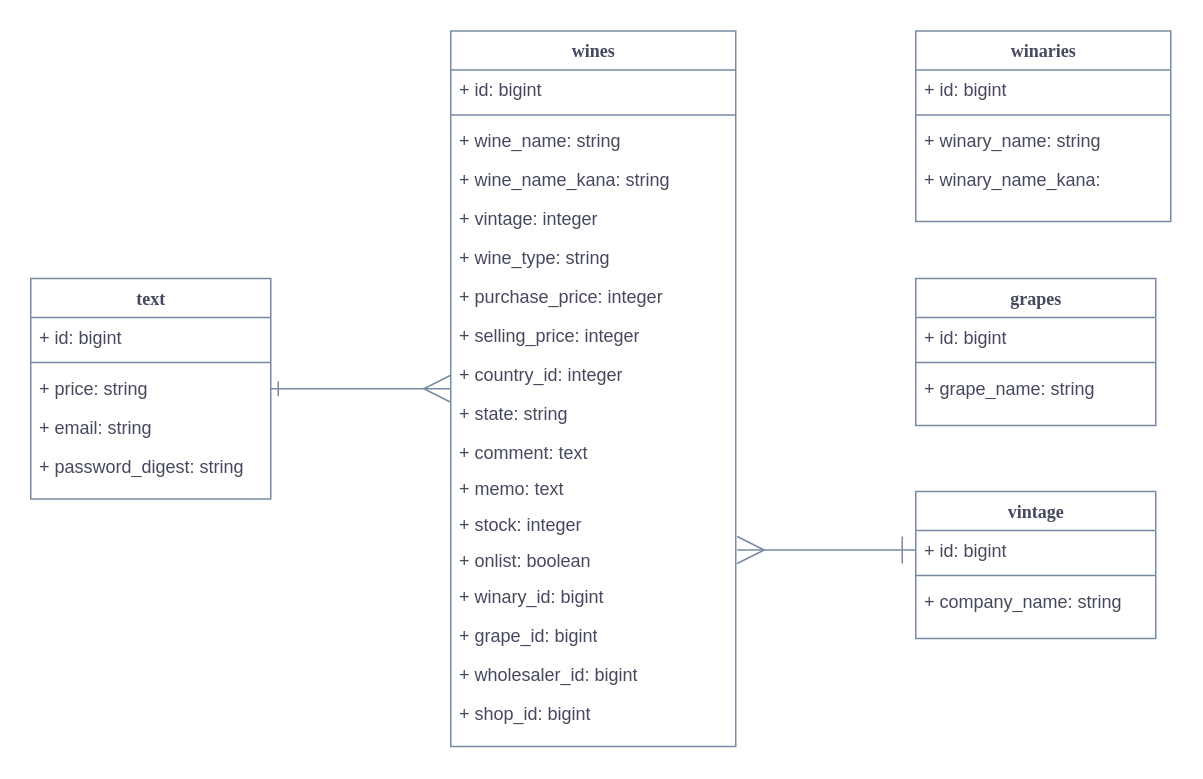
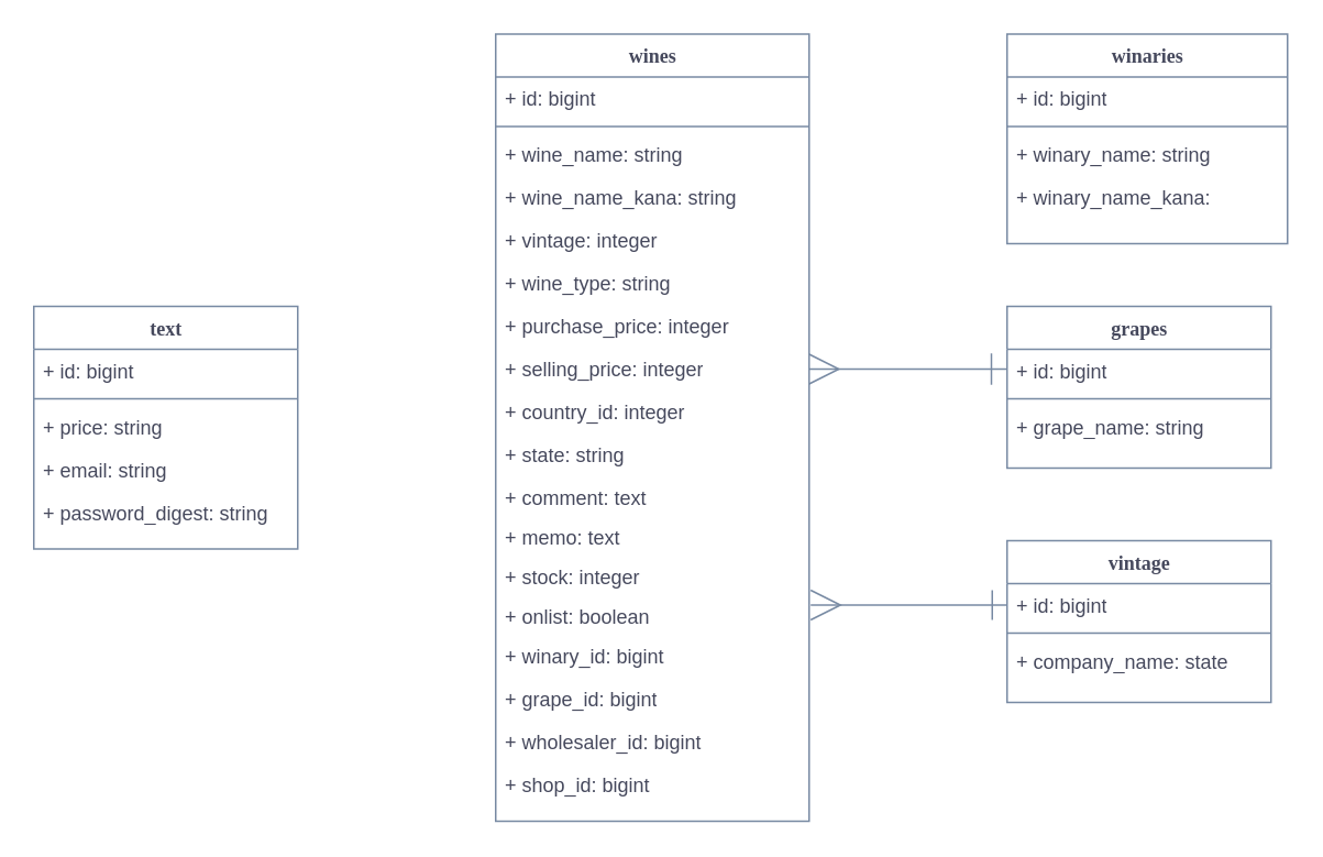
  <mxCell id="0" />
  <mxCell id="1" parent="0" />
  <mxCell id="2" value="text" style="swimlane;html=1;fontStyle=1;align=center;verticalAlign=top;childLayout=stackLayout;horizontal=1;startSize=26;horizontalStack=0;resizeParent=1;resizeLast=0;collapsible=1;marginBottom=0;swimlaneFillColor=#ffffff;rounded=0;shadow=0;comic=0;labelBackgroundColor=none;strokeWidth=1;fillColor=none;fontFamily=Verdana;fontSize=12;strokeColor=#788AA3;fontColor=#46495D;" parent="1" vertex="1"><mxGeometry x="20" y="185" width="160" height="147" as="geometry" /></mxCell>
  <mxCell id="3" value="+ id: bigint&amp;nbsp;" style="text;html=1;strokeColor=none;fillColor=none;align=left;verticalAlign=top;spacingLeft=4;spacingRight=4;whiteSpace=wrap;overflow=hidden;rotatable=0;points=[[0,0.5],[1,0.5]];portConstraint=eastwest;fontColor=#46495D;" parent="2" vertex="1"><mxGeometry y="26" width="160" height="26" as="geometry" /></mxCell>
  <mxCell id="4" value="" style="line;html=1;strokeWidth=1;fillColor=none;align=left;verticalAlign=middle;spacingTop=-1;spacingLeft=3;spacingRight=3;rotatable=0;labelPosition=right;points=[];portConstraint=eastwest;strokeColor=#788AA3;fontColor=#46495D;" parent="2" vertex="1"><mxGeometry y="52" width="160" height="8" as="geometry" /></mxCell>
  <mxCell id="5" value="+ price: string" style="text;html=1;strokeColor=none;fillColor=none;align=left;verticalAlign=top;spacingLeft=4;spacingRight=4;whiteSpace=wrap;overflow=hidden;rotatable=0;points=[[0,0.5],[1,0.5]];portConstraint=eastwest;fontColor=#46495D;" parent="2" vertex="1"><mxGeometry y="60" width="160" height="26" as="geometry" /></mxCell>
  <mxCell id="6" value="+ email: string" style="text;html=1;strokeColor=none;fillColor=none;align=left;verticalAlign=top;spacingLeft=4;spacingRight=4;whiteSpace=wrap;overflow=hidden;rotatable=0;points=[[0,0.5],[1,0.5]];portConstraint=eastwest;fontColor=#46495D;" parent="2" vertex="1"><mxGeometry y="86" width="160" height="26" as="geometry" /></mxCell>
  <mxCell id="7" value="+ password_digest: string" style="text;html=1;strokeColor=none;fillColor=none;align=left;verticalAlign=top;spacingLeft=4;spacingRight=4;whiteSpace=wrap;overflow=hidden;rotatable=0;points=[[0,0.5],[1,0.5]];portConstraint=eastwest;fontColor=#46495D;" parent="2" vertex="1"><mxGeometry y="112" width="160" height="26" as="geometry" /></mxCell>
  <mxCell id="8" value="wines" style="swimlane;html=1;fontStyle=1;align=center;verticalAlign=top;childLayout=stackLayout;horizontal=1;startSize=26;horizontalStack=0;resizeParent=1;resizeLast=0;collapsible=1;marginBottom=0;swimlaneFillColor=#ffffff;rounded=0;shadow=0;comic=0;labelBackgroundColor=none;strokeWidth=1;fillColor=none;fontFamily=Verdana;fontSize=12;strokeColor=#788AA3;fontColor=#46495D;" parent="1" vertex="1"><mxGeometry x="300" y="20" width="190" height="477" as="geometry" /></mxCell>
  <mxCell id="9" value="+ id: bigint&amp;nbsp;" style="text;html=1;strokeColor=none;fillColor=none;align=left;verticalAlign=top;spacingLeft=4;spacingRight=4;whiteSpace=wrap;overflow=hidden;rotatable=0;points=[[0,0.5],[1,0.5]];portConstraint=eastwest;fontColor=#46495D;" parent="8" vertex="1"><mxGeometry y="26" width="190" height="26" as="geometry" /></mxCell>
  <mxCell id="10" value="" style="line;html=1;strokeWidth=1;fillColor=none;align=left;verticalAlign=middle;spacingTop=-1;spacingLeft=3;spacingRight=3;rotatable=0;labelPosition=right;points=[];portConstraint=eastwest;strokeColor=#788AA3;fontColor=#46495D;" parent="8" vertex="1"><mxGeometry y="52" width="190" height="8" as="geometry" /></mxCell>
  <mxCell id="11" value="+ wine_name: string&amp;nbsp;" style="text;html=1;strokeColor=none;fillColor=none;align=left;verticalAlign=top;spacingLeft=4;spacingRight=4;whiteSpace=wrap;overflow=hidden;rotatable=0;points=[[0,0.5],[1,0.5]];portConstraint=eastwest;fontColor=#46495D;" parent="8" vertex="1"><mxGeometry y="60" width="190" height="26" as="geometry" /></mxCell>
  <mxCell id="12" value="+ wine_name_kana: string&amp;nbsp;" style="text;html=1;strokeColor=none;fillColor=none;align=left;verticalAlign=top;spacingLeft=4;spacingRight=4;whiteSpace=wrap;overflow=hidden;rotatable=0;points=[[0,0.5],[1,0.5]];portConstraint=eastwest;fontColor=#46495D;" parent="8" vertex="1"><mxGeometry y="86" width="190" height="26" as="geometry" /></mxCell>
  <mxCell id="13" value="+ vintage: integer&amp;nbsp;" style="text;html=1;strokeColor=none;fillColor=none;align=left;verticalAlign=top;spacingLeft=4;spacingRight=4;whiteSpace=wrap;overflow=hidden;rotatable=0;points=[[0,0.5],[1,0.5]];portConstraint=eastwest;fontColor=#46495D;" parent="8" vertex="1"><mxGeometry y="112" width="190" height="26" as="geometry" /></mxCell>
  <mxCell id="14" value="+ wine_type: string" style="text;html=1;strokeColor=none;fillColor=none;align=left;verticalAlign=top;spacingLeft=4;spacingRight=4;whiteSpace=wrap;overflow=hidden;rotatable=0;points=[[0,0.5],[1,0.5]];portConstraint=eastwest;fontColor=#46495D;" parent="8" vertex="1"><mxGeometry y="138" width="190" height="26" as="geometry" /></mxCell>
  <mxCell id="15" value="+ purchase_price: integer" style="text;html=1;strokeColor=none;fillColor=none;align=left;verticalAlign=top;spacingLeft=4;spacingRight=4;whiteSpace=wrap;overflow=hidden;rotatable=0;points=[[0,0.5],[1,0.5]];portConstraint=eastwest;fontColor=#46495D;" parent="8" vertex="1"><mxGeometry y="164" width="190" height="26" as="geometry" /></mxCell>
  <mxCell id="16" value="+ selling_price: integer" style="text;html=1;strokeColor=none;fillColor=none;align=left;verticalAlign=top;spacingLeft=4;spacingRight=4;whiteSpace=wrap;overflow=hidden;rotatable=0;points=[[0,0.5],[1,0.5]];portConstraint=eastwest;fontColor=#46495D;" parent="8" vertex="1"><mxGeometry y="190" width="190" height="26" as="geometry" /></mxCell>
  <mxCell id="17" value="+ country_id: integer" style="text;html=1;strokeColor=none;fillColor=none;align=left;verticalAlign=top;spacingLeft=4;spacingRight=4;whiteSpace=wrap;overflow=hidden;rotatable=0;points=[[0,0.5],[1,0.5]];portConstraint=eastwest;fontColor=#46495D;" parent="8" vertex="1"><mxGeometry y="216" width="190" height="26" as="geometry" /></mxCell>
  <mxCell id="18" value="+ state: string" style="text;html=1;strokeColor=none;fillColor=none;align=left;verticalAlign=top;spacingLeft=4;spacingRight=4;whiteSpace=wrap;overflow=hidden;rotatable=0;points=[[0,0.5],[1,0.5]];portConstraint=eastwest;fontColor=#46495D;" vertex="1" parent="8"><mxGeometry y="242" width="190" height="26" as="geometry" /></mxCell>
  <mxCell id="19" value="+ comment: text" style="text;html=1;strokeColor=none;fillColor=none;align=left;verticalAlign=top;spacingLeft=4;spacingRight=4;whiteSpace=wrap;overflow=hidden;rotatable=0;points=[[0,0.5],[1,0.5]];portConstraint=eastwest;fontColor=#46495D;" vertex="1" parent="8"><mxGeometry y="268" width="190" height="24" as="geometry" /></mxCell>
  <mxCell id="20" value="+ memo: text" style="text;html=1;strokeColor=none;fillColor=none;align=left;verticalAlign=top;spacingLeft=4;spacingRight=4;whiteSpace=wrap;overflow=hidden;rotatable=0;points=[[0,0.5],[1,0.5]];portConstraint=eastwest;fontColor=#46495D;" vertex="1" parent="8"><mxGeometry y="292" width="190" height="24" as="geometry" /></mxCell>
  <mxCell id="21" value="+ stock: integer" style="text;html=1;strokeColor=none;fillColor=none;align=left;verticalAlign=top;spacingLeft=4;spacingRight=4;whiteSpace=wrap;overflow=hidden;rotatable=0;points=[[0,0.5],[1,0.5]];portConstraint=eastwest;fontColor=#46495D;" vertex="1" parent="8"><mxGeometry y="316" width="190" height="24" as="geometry" /></mxCell>
  <mxCell id="22" value="+ onlist: boolean" style="text;html=1;strokeColor=none;fillColor=none;align=left;verticalAlign=top;spacingLeft=4;spacingRight=4;whiteSpace=wrap;overflow=hidden;rotatable=0;points=[[0,0.5],[1,0.5]];portConstraint=eastwest;fontColor=#46495D;" vertex="1" parent="8"><mxGeometry y="340" width="190" height="24" as="geometry" /></mxCell>
  <mxCell id="23" value="+ winary_id: bigint&amp;nbsp;" style="text;html=1;strokeColor=none;fillColor=none;align=left;verticalAlign=top;spacingLeft=4;spacingRight=4;whiteSpace=wrap;overflow=hidden;rotatable=0;points=[[0,0.5],[1,0.5]];portConstraint=eastwest;fontColor=#46495D;" parent="8" vertex="1"><mxGeometry y="364" width="190" height="26" as="geometry" /></mxCell>
  <mxCell id="24" value="+ grape_id: bigint" style="text;html=1;strokeColor=none;fillColor=none;align=left;verticalAlign=top;spacingLeft=4;spacingRight=4;whiteSpace=wrap;overflow=hidden;rotatable=0;points=[[0,0.5],[1,0.5]];portConstraint=eastwest;fontColor=#46495D;" vertex="1" parent="8"><mxGeometry y="390" width="190" height="26" as="geometry" /></mxCell>
  <mxCell id="25" value="+ wholesaler_id: bigint" style="text;html=1;strokeColor=none;fillColor=none;align=left;verticalAlign=top;spacingLeft=4;spacingRight=4;whiteSpace=wrap;overflow=hidden;rotatable=0;points=[[0,0.5],[1,0.5]];portConstraint=eastwest;fontColor=#46495D;" vertex="1" parent="8"><mxGeometry y="416" width="190" height="26" as="geometry" /></mxCell>
  <mxCell id="26" value="+ shop_id: bigint" style="text;html=1;strokeColor=none;fillColor=none;align=left;verticalAlign=top;spacingLeft=4;spacingRight=4;whiteSpace=wrap;overflow=hidden;rotatable=0;points=[[0,0.5],[1,0.5]];portConstraint=eastwest;fontColor=#46495D;" vertex="1" parent="8"><mxGeometry y="442" width="190" height="24" as="geometry" /></mxCell>
  <mxCell id="27" value="winaries" style="swimlane;html=1;fontStyle=1;align=center;verticalAlign=top;childLayout=stackLayout;horizontal=1;startSize=26;horizontalStack=0;resizeParent=1;resizeLast=0;collapsible=1;marginBottom=0;swimlaneFillColor=#ffffff;rounded=0;shadow=0;comic=0;labelBackgroundColor=none;strokeWidth=1;fillColor=none;fontFamily=Verdana;fontSize=12;strokeColor=#788AA3;fontColor=#46495D;" parent="1" vertex="1"><mxGeometry x="610" y="20" width="170" height="127" as="geometry" /></mxCell>
  <mxCell id="28" value="+ id: bigint" style="text;html=1;strokeColor=none;fillColor=none;align=left;verticalAlign=top;spacingLeft=4;spacingRight=4;whiteSpace=wrap;overflow=hidden;rotatable=0;points=[[0,0.5],[1,0.5]];portConstraint=eastwest;fontColor=#46495D;" parent="27" vertex="1"><mxGeometry y="26" width="170" height="26" as="geometry" /></mxCell>
  <mxCell id="29" value="" style="line;html=1;strokeWidth=1;fillColor=none;align=left;verticalAlign=middle;spacingTop=-1;spacingLeft=3;spacingRight=3;rotatable=0;labelPosition=right;points=[];portConstraint=eastwest;strokeColor=#788AA3;fontColor=#46495D;" parent="27" vertex="1"><mxGeometry y="52" width="170" height="8" as="geometry" /></mxCell>
  <mxCell id="30" value="+ winary_name: string" style="text;html=1;strokeColor=none;fillColor=none;align=left;verticalAlign=top;spacingLeft=4;spacingRight=4;whiteSpace=wrap;overflow=hidden;rotatable=0;points=[[0,0.5],[1,0.5]];portConstraint=eastwest;fontColor=#46495D;" parent="27" vertex="1"><mxGeometry y="60" width="170" height="26" as="geometry" /></mxCell>
  <mxCell id="31" value="+ winary_name_kana:&amp;nbsp;" style="text;html=1;strokeColor=none;fillColor=none;align=left;verticalAlign=top;spacingLeft=4;spacingRight=4;whiteSpace=wrap;overflow=hidden;rotatable=0;points=[[0,0.5],[1,0.5]];portConstraint=eastwest;fontColor=#46495D;" parent="27" vertex="1"><mxGeometry y="86" width="170" height="26" as="geometry" /></mxCell>
+ <mxCell id="32" style="edgeStyle=orthogonalEdgeStyle;html=1;labelBackgroundColor=none;startFill=0;startSize=17;endArrow=ERmany;endFill=0;endSize=16;fontFamily=Verdana;fontSize=12;strokeColor=#788AA3;fontColor=#46495D;entryX=1;entryY=0.5;entryDx=0;entryDy=0;startArrow=ERone;" parent="1" source="33" target="16" edge="1"><mxGeometry relative="1" as="geometry"><mxPoint x="580" y="217" as="targetPoint" /><Array as="points"><mxPoint x="700" y="273" /><mxPoint x="650" y="273" /><mxPoint x="650" y="223" /></Array></mxGeometry></mxCell>
  <mxCell id="33" value="grapes" style="swimlane;html=1;fontStyle=1;align=center;verticalAlign=top;childLayout=stackLayout;horizontal=1;startSize=26;horizontalStack=0;resizeParent=1;resizeLast=0;collapsible=1;marginBottom=0;swimlaneFillColor=#ffffff;rounded=0;shadow=0;comic=0;labelBackgroundColor=none;strokeWidth=1;fillColor=none;fontFamily=Verdana;fontSize=12;strokeColor=#788AA3;fontColor=#46495D;" parent="1" vertex="1"><mxGeometry x="610" y="185" width="160" height="98" as="geometry" /></mxCell>
  <mxCell id="34" value="+ id: bigint" style="text;html=1;strokeColor=none;fillColor=none;align=left;verticalAlign=top;spacingLeft=4;spacingRight=4;whiteSpace=wrap;overflow=hidden;rotatable=0;points=[[0,0.5],[1,0.5]];portConstraint=eastwest;fontColor=#46495D;" parent="33" vertex="1"><mxGeometry y="26" width="160" height="26" as="geometry" /></mxCell>
  <mxCell id="35" value="" style="line;html=1;strokeWidth=1;fillColor=none;align=left;verticalAlign=middle;spacingTop=-1;spacingLeft=3;spacingRight=3;rotatable=0;labelPosition=right;points=[];portConstraint=eastwest;strokeColor=#788AA3;fontColor=#46495D;" parent="33" vertex="1"><mxGeometry y="52" width="160" height="8" as="geometry" /></mxCell>
  <mxCell id="36" value="+ grape_name: string" style="text;html=1;strokeColor=none;fillColor=none;align=left;verticalAlign=top;spacingLeft=4;spacingRight=4;whiteSpace=wrap;overflow=hidden;rotatable=0;points=[[0,0.5],[1,0.5]];portConstraint=eastwest;fontColor=#46495D;" parent="33" vertex="1"><mxGeometry y="60" width="160" height="26" as="geometry" /></mxCell>
  <mxCell id="37" value="vintage" style="swimlane;html=1;fontStyle=1;align=center;verticalAlign=top;childLayout=stackLayout;horizontal=1;startSize=26;horizontalStack=0;resizeParent=1;resizeLast=0;collapsible=1;marginBottom=0;swimlaneFillColor=#ffffff;rounded=0;shadow=0;comic=0;labelBackgroundColor=none;strokeWidth=1;fillColor=none;fontFamily=Verdana;fontSize=12;strokeColor=#788AA3;fontColor=#46495D;" parent="1" vertex="1"><mxGeometry x="610" y="327" width="160" height="98" as="geometry" /></mxCell>
  <mxCell id="38" value="+ id: bigint" style="text;html=1;strokeColor=none;fillColor=none;align=left;verticalAlign=top;spacingLeft=4;spacingRight=4;whiteSpace=wrap;overflow=hidden;rotatable=0;points=[[0,0.5],[1,0.5]];portConstraint=eastwest;fontColor=#46495D;" parent="37" vertex="1"><mxGeometry y="26" width="160" height="26" as="geometry" /></mxCell>
  <mxCell id="39" value="" style="line;html=1;strokeWidth=1;fillColor=none;align=left;verticalAlign=middle;spacingTop=-1;spacingLeft=3;spacingRight=3;rotatable=0;labelPosition=right;points=[];portConstraint=eastwest;strokeColor=#788AA3;fontColor=#46495D;" parent="37" vertex="1"><mxGeometry y="52" width="160" height="8" as="geometry" /></mxCell>
- <mxCell id="40" value="+ company_name: string" style="text;html=1;strokeColor=none;fillColor=none;align=left;verticalAlign=top;spacingLeft=4;spacingRight=4;whiteSpace=wrap;overflow=hidden;rotatable=0;points=[[0,0.5],[1,0.5]];portConstraint=eastwest;fontColor=#46495D;" parent="37" vertex="1"><mxGeometry y="60" width="160" height="30" as="geometry" /></mxCell>
- <mxCell id="41" style="html=1;labelBackgroundColor=none;startFill=0;startSize=8;endArrow=ERmany;endFill=0;endSize=16;fontFamily=Verdana;fontSize=12;strokeColor=#788AA3;fontColor=#46495D;edgeStyle=orthogonalEdgeStyle;startArrow=ERone;" parent="1" source="2" target="8" edge="1"><mxGeometry relative="1" as="geometry"><mxPoint x="180" y="196.882" as="sourcePoint" /></mxGeometry></mxCell>
+ <mxCell id="40" value="+ company_name: state" style="text;html=1;strokeColor=none;fillColor=none;align=left;verticalAlign=top;spacingLeft=4;spacingRight=4;whiteSpace=wrap;overflow=hidden;rotatable=0;points=[[0,0.5],[1,0.5]];portConstraint=eastwest;fontColor=#46495D;" parent="37" vertex="1"><mxGeometry y="60" width="160" height="30" as="geometry" /></mxCell>
  <mxCell id="42" style="edgeStyle=orthogonalEdgeStyle;rounded=1;sketch=0;orthogonalLoop=1;jettySize=auto;html=1;exitX=0;exitY=0.5;exitDx=0;exitDy=0;entryX=1.005;entryY=0.25;entryDx=0;entryDy=0;entryPerimeter=0;fontColor=#46495D;startArrow=ERone;startFill=0;endArrow=ERmany;endFill=0;startSize=16;endSize=16;strokeColor=#788AA3;fillColor=#B2C9AB;" edge="1" parent="1" source="38" target="22"><mxGeometry relative="1" as="geometry" /></mxCell>
